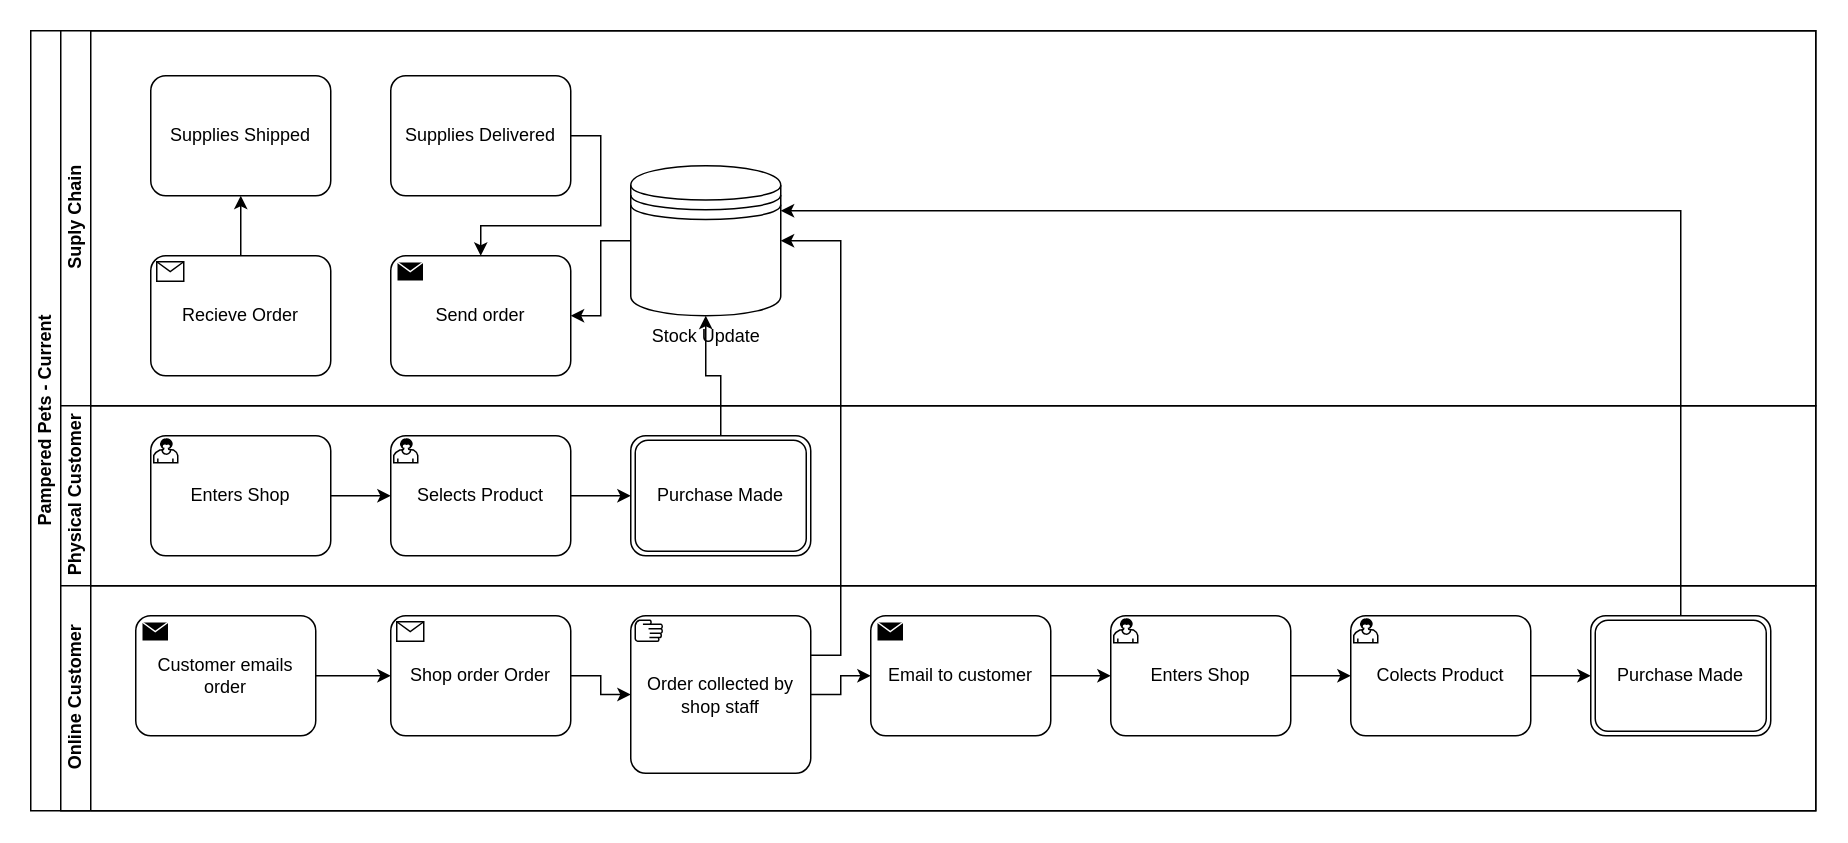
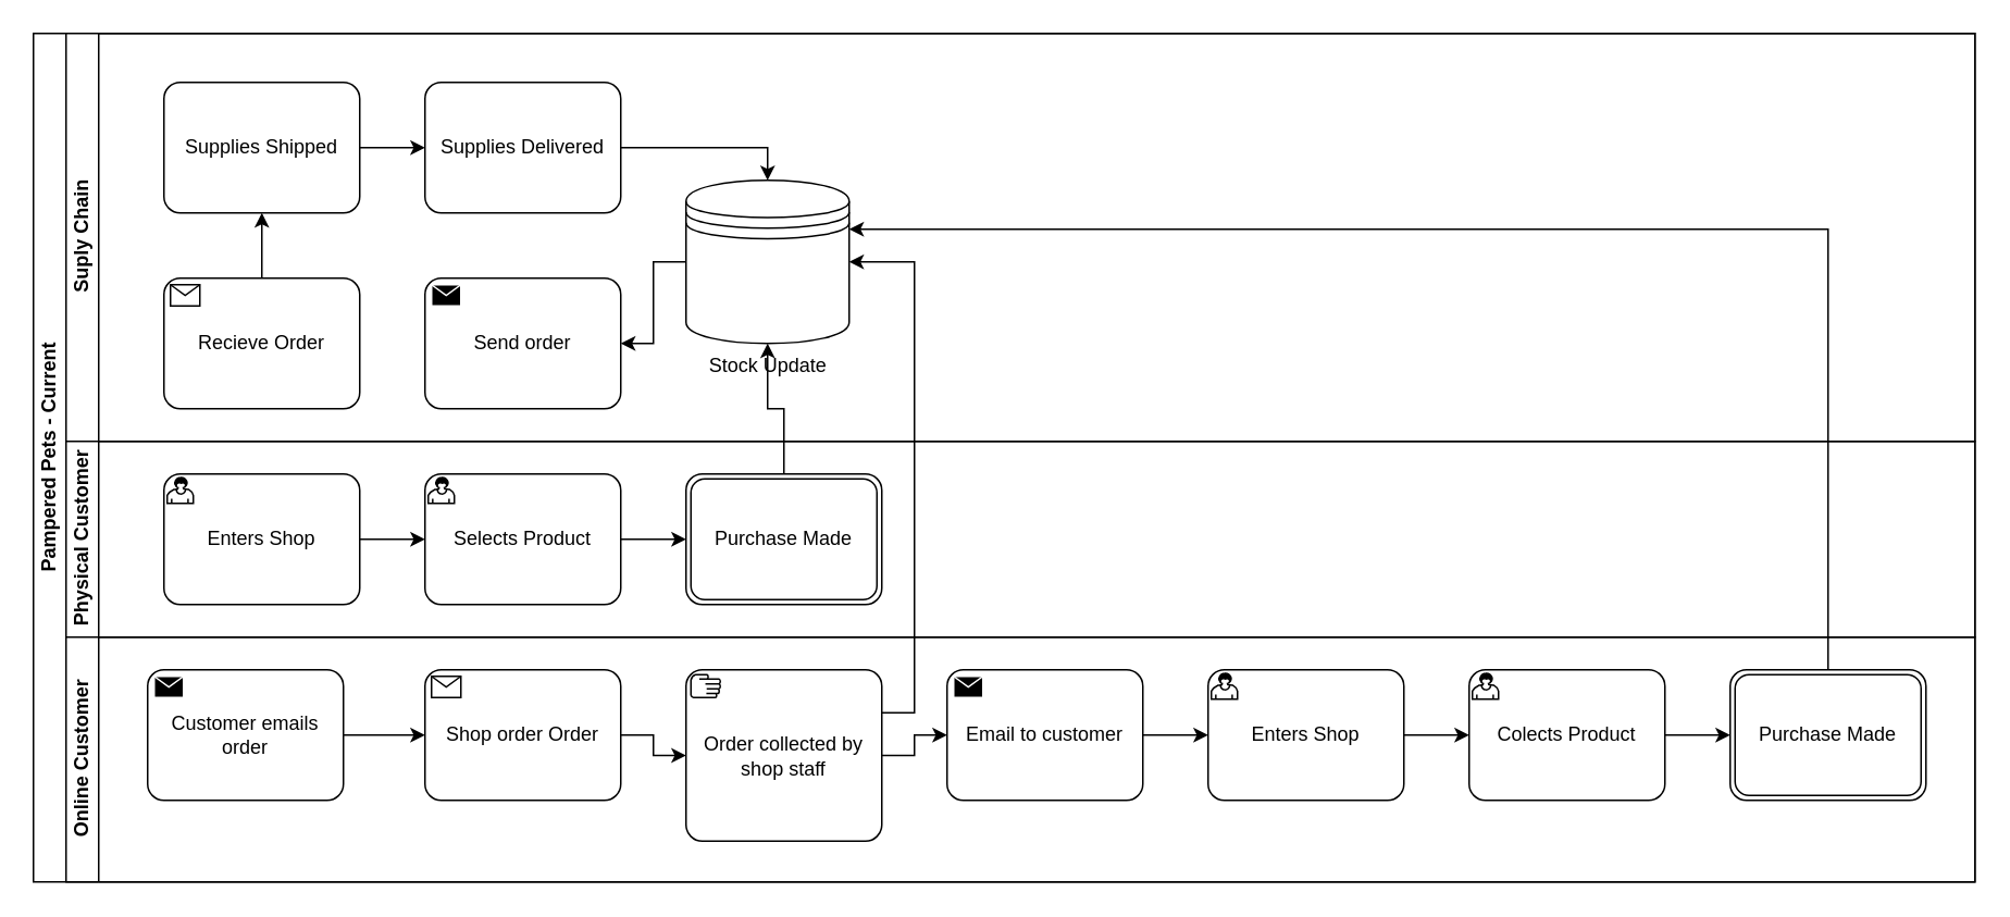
  <mxCell id="0" />
  <mxCell id="1" parent="0" />
  <mxCell id="2" value="Pampered Pets - Current" style="swimlane;html=1;childLayout=stackLayout;resizeParent=1;resizeParentMax=0;horizontal=0;startSize=20;horizontalStack=0;whiteSpace=wrap;" parent="1" vertex="1"><mxGeometry x="20" y="20" width="1190" height="520" as="geometry" /></mxCell>
  <mxCell id="3" value="Suply Chain" style="swimlane;html=1;startSize=20;horizontal=0;" parent="2" vertex="1"><mxGeometry x="20" width="1170" height="250" as="geometry" /></mxCell>
+ <mxCell id="4" value="" style="edgeStyle=orthogonalEdgeStyle;rounded=0;orthogonalLoop=1;jettySize=auto;html=1;" parent="3" source="5" target="7" edge="1"><mxGeometry relative="1" as="geometry" /></mxCell>
  <mxCell id="5" value="Supplies Shipped" style="points=[[0.25,0,0],[0.5,0,0],[0.75,0,0],[1,0.25,0],[1,0.5,0],[1,0.75,0],[0.75,1,0],[0.5,1,0],[0.25,1,0],[0,0.75,0],[0,0.5,0],[0,0.25,0]];shape=mxgraph.bpmn.task;whiteSpace=wrap;rectStyle=rounded;size=10;html=1;container=1;expand=0;collapsible=0;taskMarker=abstract;" parent="3" vertex="1"><mxGeometry x="60" y="30" width="120" height="80" as="geometry" /></mxCell>
- <mxCell id="6" style="edgeStyle=orthogonalEdgeStyle;rounded=0;orthogonalLoop=1;jettySize=auto;html=1;exitX=1;exitY=0.5;exitDx=0;exitDy=0;exitPerimeter=0;" parent="3" source="7" target="9" edge="1"><mxGeometry relative="1" as="geometry" /></mxCell>
+ <mxCell id="6" style="edgeStyle=orthogonalEdgeStyle;rounded=0;orthogonalLoop=1;jettySize=auto;html=1;exitX=1;exitY=0.5;exitDx=0;exitDy=0;exitPerimeter=0;entryX=0.5;entryY=0;entryDx=0;entryDy=0;" parent="3" source="7" target="8" edge="1"><mxGeometry relative="1" as="geometry" /></mxCell>
  <mxCell id="7" value="Supplies Delivered" style="points=[[0.25,0,0],[0.5,0,0],[0.75,0,0],[1,0.25,0],[1,0.5,0],[1,0.75,0],[0.75,1,0],[0.5,1,0],[0.25,1,0],[0,0.75,0],[0,0.5,0],[0,0.25,0]];shape=mxgraph.bpmn.task;whiteSpace=wrap;rectStyle=rounded;size=10;html=1;container=1;expand=0;collapsible=0;taskMarker=abstract;" parent="3" vertex="1"><mxGeometry x="220" y="30" width="120" height="80" as="geometry" /></mxCell>
  <mxCell id="8" value="Stock Update" style="shape=datastore;html=1;labelPosition=center;verticalLabelPosition=bottom;align=center;verticalAlign=top;" parent="3" vertex="1"><mxGeometry x="380" y="90" width="100" height="100" as="geometry" /></mxCell>
  <mxCell id="9" value="Send order" style="points=[[0.25,0,0],[0.5,0,0],[0.75,0,0],[1,0.25,0],[1,0.5,0],[1,0.75,0],[0.75,1,0],[0.5,1,0],[0.25,1,0],[0,0.75,0],[0,0.5,0],[0,0.25,0]];shape=mxgraph.bpmn.task;whiteSpace=wrap;rectStyle=rounded;size=10;html=1;container=1;expand=0;collapsible=0;taskMarker=send;" parent="3" vertex="1"><mxGeometry x="220" y="150" width="120" height="80" as="geometry" /></mxCell>
  <mxCell id="10" style="edgeStyle=orthogonalEdgeStyle;rounded=0;orthogonalLoop=1;jettySize=auto;html=1;exitX=0;exitY=0.5;exitDx=0;exitDy=0;entryX=1;entryY=0.5;entryDx=0;entryDy=0;entryPerimeter=0;" parent="3" source="8" target="9" edge="1"><mxGeometry relative="1" as="geometry" /></mxCell>
  <mxCell id="11" value="Recieve Order" style="points=[[0.25,0,0],[0.5,0,0],[0.75,0,0],[1,0.25,0],[1,0.5,0],[1,0.75,0],[0.75,1,0],[0.5,1,0],[0.25,1,0],[0,0.75,0],[0,0.5,0],[0,0.25,0]];shape=mxgraph.bpmn.task;whiteSpace=wrap;rectStyle=rounded;size=10;html=1;container=1;expand=0;collapsible=0;taskMarker=receive;" parent="3" vertex="1"><mxGeometry x="60" y="150" width="120" height="80" as="geometry" /></mxCell>
  <mxCell id="12" style="edgeStyle=orthogonalEdgeStyle;rounded=0;orthogonalLoop=1;jettySize=auto;html=1;exitX=0.5;exitY=0;exitDx=0;exitDy=0;exitPerimeter=0;entryX=0.5;entryY=1;entryDx=0;entryDy=0;entryPerimeter=0;" parent="3" source="11" target="5" edge="1"><mxGeometry relative="1" as="geometry" /></mxCell>
  <mxCell id="13" value="Physical Customer" style="swimlane;html=1;startSize=20;horizontal=0;" parent="2" vertex="1"><mxGeometry x="20" y="250" width="1170" height="120" as="geometry" /></mxCell>
  <mxCell id="14" value="" style="edgeStyle=orthogonalEdgeStyle;rounded=0;orthogonalLoop=1;jettySize=auto;html=1;" parent="13" source="15" target="17" edge="1"><mxGeometry relative="1" as="geometry" /></mxCell>
  <mxCell id="15" value="Enters Shop" style="points=[[0.25,0,0],[0.5,0,0],[0.75,0,0],[1,0.25,0],[1,0.5,0],[1,0.75,0],[0.75,1,0],[0.5,1,0],[0.25,1,0],[0,0.75,0],[0,0.5,0],[0,0.25,0]];shape=mxgraph.bpmn.task;whiteSpace=wrap;rectStyle=rounded;size=10;html=1;container=1;expand=0;collapsible=0;taskMarker=user;" parent="13" vertex="1"><mxGeometry x="60" y="20" width="120" height="80" as="geometry" /></mxCell>
  <mxCell id="16" style="edgeStyle=orthogonalEdgeStyle;rounded=0;orthogonalLoop=1;jettySize=auto;html=1;exitX=1;exitY=0.5;exitDx=0;exitDy=0;exitPerimeter=0;" parent="13" source="17" target="18" edge="1"><mxGeometry relative="1" as="geometry" /></mxCell>
  <mxCell id="17" value="Selects Product" style="points=[[0.25,0,0],[0.5,0,0],[0.75,0,0],[1,0.25,0],[1,0.5,0],[1,0.75,0],[0.75,1,0],[0.5,1,0],[0.25,1,0],[0,0.75,0],[0,0.5,0],[0,0.25,0]];shape=mxgraph.bpmn.task;whiteSpace=wrap;rectStyle=rounded;size=10;html=1;container=1;expand=0;collapsible=0;taskMarker=user;" parent="13" vertex="1"><mxGeometry x="220" y="20" width="120" height="80" as="geometry" /></mxCell>
  <mxCell id="18" value="Purchase Made" style="points=[[0.25,0,0],[0.5,0,0],[0.75,0,0],[1,0.25,0],[1,0.5,0],[1,0.75,0],[0.75,1,0],[0.5,1,0],[0.25,1,0],[0,0.75,0],[0,0.5,0],[0,0.25,0]];shape=mxgraph.bpmn.task;whiteSpace=wrap;rectStyle=rounded;size=10;html=1;container=1;expand=0;collapsible=0;taskMarker=abstract;bpmnShapeType=transaction;" parent="13" vertex="1"><mxGeometry x="380" y="20" width="120" height="80" as="geometry" /></mxCell>
  <mxCell id="19" value="Online Customer" style="swimlane;html=1;startSize=20;horizontal=0;" parent="2" vertex="1"><mxGeometry x="20" y="370" width="1170" height="150" as="geometry"><mxRectangle x="20" y="370" width="1170" height="30" as="alternateBounds" /></mxGeometry></mxCell>
  <mxCell id="20" value="Customer emails order" style="points=[[0.25,0,0],[0.5,0,0],[0.75,0,0],[1,0.25,0],[1,0.5,0],[1,0.75,0],[0.75,1,0],[0.5,1,0],[0.25,1,0],[0,0.75,0],[0,0.5,0],[0,0.25,0]];shape=mxgraph.bpmn.task;whiteSpace=wrap;rectStyle=rounded;size=10;html=1;container=1;expand=0;collapsible=0;taskMarker=send;" parent="19" vertex="1"><mxGeometry x="50" y="20" width="120" height="80" as="geometry" /></mxCell>
  <mxCell id="21" value="Shop order Order" style="points=[[0.25,0,0],[0.5,0,0],[0.75,0,0],[1,0.25,0],[1,0.5,0],[1,0.75,0],[0.75,1,0],[0.5,1,0],[0.25,1,0],[0,0.75,0],[0,0.5,0],[0,0.25,0]];shape=mxgraph.bpmn.task;whiteSpace=wrap;rectStyle=rounded;size=10;html=1;container=1;expand=0;collapsible=0;taskMarker=receive;" parent="19" vertex="1"><mxGeometry x="220" y="20" width="120" height="80" as="geometry" /></mxCell>
  <mxCell id="22" style="edgeStyle=orthogonalEdgeStyle;rounded=0;orthogonalLoop=1;jettySize=auto;html=1;exitX=1;exitY=0.5;exitDx=0;exitDy=0;exitPerimeter=0;entryX=0;entryY=0.5;entryDx=0;entryDy=0;entryPerimeter=0;" parent="19" source="20" target="21" edge="1"><mxGeometry relative="1" as="geometry" /></mxCell>
  <mxCell id="23" value="Order collected by shop staff" style="points=[[0.25,0,0],[0.5,0,0],[0.75,0,0],[1,0.25,0],[1,0.5,0],[1,0.75,0],[0.75,1,0],[0.5,1,0],[0.25,1,0],[0,0.75,0],[0,0.5,0],[0,0.25,0]];shape=mxgraph.bpmn.task;whiteSpace=wrap;rectStyle=rounded;size=10;html=1;container=1;expand=0;collapsible=0;taskMarker=manual;" parent="19" vertex="1"><mxGeometry x="380" y="20" width="120" height="105" as="geometry" /></mxCell>
  <mxCell id="24" style="edgeStyle=orthogonalEdgeStyle;rounded=0;orthogonalLoop=1;jettySize=auto;html=1;exitX=1;exitY=0.5;exitDx=0;exitDy=0;exitPerimeter=0;entryX=0;entryY=0.5;entryDx=0;entryDy=0;entryPerimeter=0;" parent="19" source="21" target="23" edge="1"><mxGeometry relative="1" as="geometry" /></mxCell>
  <mxCell id="25" value="Email to customer" style="points=[[0.25,0,0],[0.5,0,0],[0.75,0,0],[1,0.25,0],[1,0.5,0],[1,0.75,0],[0.75,1,0],[0.5,1,0],[0.25,1,0],[0,0.75,0],[0,0.5,0],[0,0.25,0]];shape=mxgraph.bpmn.task;whiteSpace=wrap;rectStyle=rounded;size=10;html=1;container=1;expand=0;collapsible=0;taskMarker=send;" parent="19" vertex="1"><mxGeometry x="540" y="20" width="120" height="80" as="geometry" /></mxCell>
  <mxCell id="26" style="edgeStyle=orthogonalEdgeStyle;rounded=0;orthogonalLoop=1;jettySize=auto;html=1;exitX=1;exitY=0.5;exitDx=0;exitDy=0;exitPerimeter=0;entryX=0;entryY=0.5;entryDx=0;entryDy=0;entryPerimeter=0;" parent="19" source="23" target="25" edge="1"><mxGeometry relative="1" as="geometry" /></mxCell>
  <mxCell id="27" value="" style="edgeStyle=orthogonalEdgeStyle;rounded=0;orthogonalLoop=1;jettySize=auto;html=1;" parent="19" source="28" target="30" edge="1"><mxGeometry relative="1" as="geometry" /></mxCell>
  <mxCell id="28" value="Enters Shop" style="points=[[0.25,0,0],[0.5,0,0],[0.75,0,0],[1,0.25,0],[1,0.5,0],[1,0.75,0],[0.75,1,0],[0.5,1,0],[0.25,1,0],[0,0.75,0],[0,0.5,0],[0,0.25,0]];shape=mxgraph.bpmn.task;whiteSpace=wrap;rectStyle=rounded;size=10;html=1;container=1;expand=0;collapsible=0;taskMarker=user;" parent="19" vertex="1"><mxGeometry x="700" y="20" width="120" height="80" as="geometry" /></mxCell>
  <mxCell id="29" style="edgeStyle=orthogonalEdgeStyle;rounded=0;orthogonalLoop=1;jettySize=auto;html=1;exitX=1;exitY=0.5;exitDx=0;exitDy=0;exitPerimeter=0;" parent="19" source="30" target="31" edge="1"><mxGeometry relative="1" as="geometry" /></mxCell>
  <mxCell id="30" value="Colects Product" style="points=[[0.25,0,0],[0.5,0,0],[0.75,0,0],[1,0.25,0],[1,0.5,0],[1,0.75,0],[0.75,1,0],[0.5,1,0],[0.25,1,0],[0,0.75,0],[0,0.5,0],[0,0.25,0]];shape=mxgraph.bpmn.task;whiteSpace=wrap;rectStyle=rounded;size=10;html=1;container=1;expand=0;collapsible=0;taskMarker=user;" parent="19" vertex="1"><mxGeometry x="860" y="20" width="120" height="80" as="geometry" /></mxCell>
  <mxCell id="31" value="Purchase Made" style="points=[[0.25,0,0],[0.5,0,0],[0.75,0,0],[1,0.25,0],[1,0.5,0],[1,0.75,0],[0.75,1,0],[0.5,1,0],[0.25,1,0],[0,0.75,0],[0,0.5,0],[0,0.25,0]];shape=mxgraph.bpmn.task;whiteSpace=wrap;rectStyle=rounded;size=10;html=1;container=1;expand=0;collapsible=0;taskMarker=abstract;bpmnShapeType=transaction;" parent="19" vertex="1"><mxGeometry x="1020" y="20" width="120" height="80" as="geometry" /></mxCell>
  <mxCell id="32" style="edgeStyle=orthogonalEdgeStyle;rounded=0;orthogonalLoop=1;jettySize=auto;html=1;exitX=1;exitY=0.5;exitDx=0;exitDy=0;exitPerimeter=0;entryX=0;entryY=0.5;entryDx=0;entryDy=0;entryPerimeter=0;" parent="19" source="25" target="28" edge="1"><mxGeometry relative="1" as="geometry" /></mxCell>
  <mxCell id="33" style="edgeStyle=orthogonalEdgeStyle;rounded=0;orthogonalLoop=1;jettySize=auto;html=1;exitX=0.5;exitY=0;exitDx=0;exitDy=0;exitPerimeter=0;entryX=0.5;entryY=1;entryDx=0;entryDy=0;" parent="2" source="18" target="8" edge="1"><mxGeometry relative="1" as="geometry" /></mxCell>
  <mxCell id="34" style="edgeStyle=orthogonalEdgeStyle;rounded=0;orthogonalLoop=1;jettySize=auto;html=1;exitX=1;exitY=0.25;exitDx=0;exitDy=0;exitPerimeter=0;entryX=1;entryY=0.5;entryDx=0;entryDy=0;" parent="2" source="23" target="8" edge="1"><mxGeometry relative="1" as="geometry" /></mxCell>
  <mxCell id="35" style="edgeStyle=orthogonalEdgeStyle;rounded=0;orthogonalLoop=1;jettySize=auto;html=1;exitX=0.5;exitY=0;exitDx=0;exitDy=0;exitPerimeter=0;entryX=1;entryY=0.3;entryDx=0;entryDy=0;" parent="2" source="31" target="8" edge="1"><mxGeometry relative="1" as="geometry" /></mxCell>
